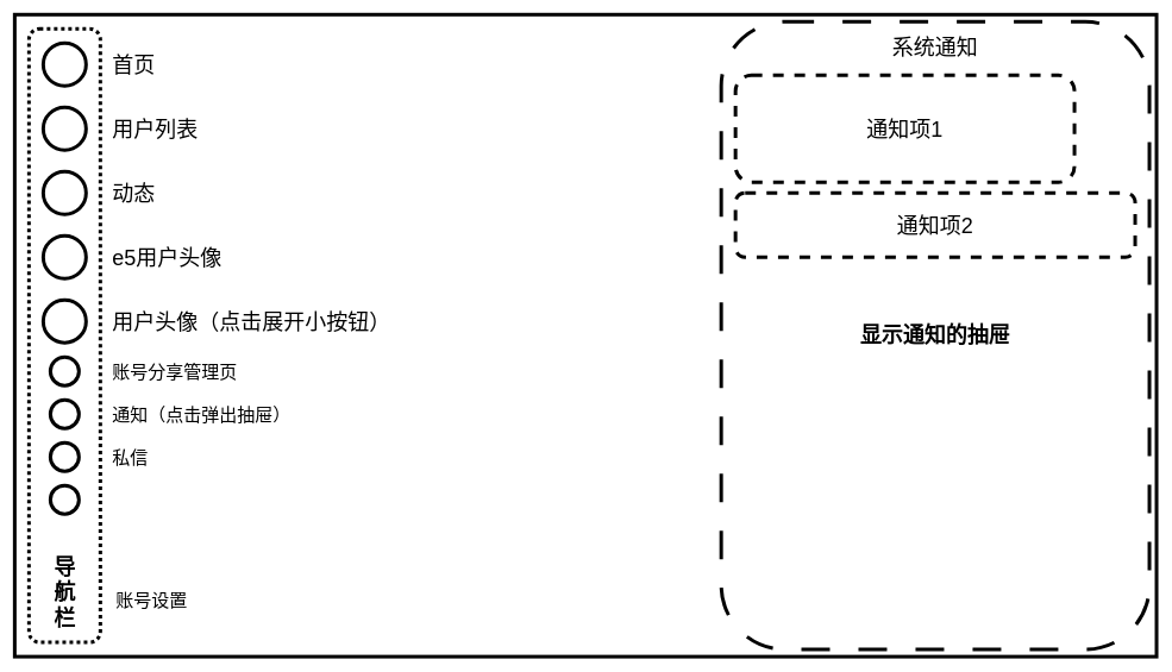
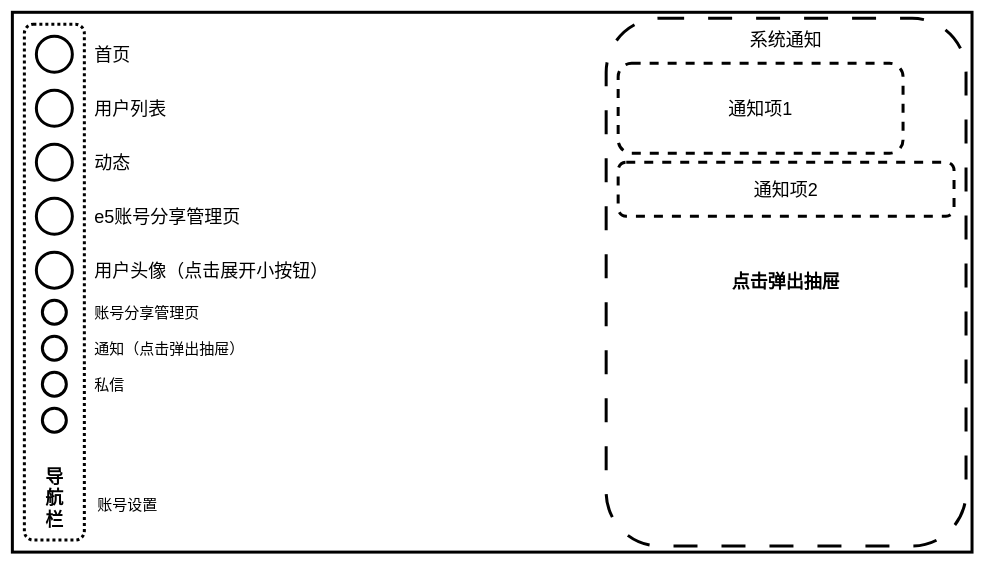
  <mxCell id="0" />
  <mxCell id="1" parent="0" />
  <mxCell id="2" value="" style="rounded=0;whiteSpace=wrap;html=1;strokeColor=default;strokeWidth=5;fontFamily=Helvetica;fontSize=12;fontColor=default;fillColor=default;align=left;" parent="1" vertex="1"><mxGeometry x="20" y="20" width="1600" height="900" as="geometry" /></mxCell>
  <mxCell id="3" value="" style="rounded=1;whiteSpace=wrap;html=1;strokeColor=default;strokeWidth=5;fontFamily=Helvetica;fontSize=12;fontColor=default;fillColor=default;dashed=1;dashPattern=1 1;" parent="1" vertex="1"><mxGeometry x="40" y="40" width="100" height="860" as="geometry" /></mxCell>
  <mxCell id="4" value="&lt;font style=&quot;font-size: 30px;&quot;&gt;导&lt;br&gt;航&lt;br&gt;栏&lt;/font&gt;" style="text;strokeColor=none;fillColor=none;html=1;fontSize=12;fontStyle=1;verticalAlign=middle;align=center;fontFamily=Helvetica;fontColor=default;" parent="1" vertex="1"><mxGeometry x="65" y="770" width="50" height="120" as="geometry" /></mxCell>
  <mxCell id="5" value="" style="ellipse;whiteSpace=wrap;html=1;aspect=fixed;rounded=1;strokeColor=default;strokeWidth=5;fontFamily=Helvetica;fontSize=30;fontColor=default;fillColor=default;" parent="1" vertex="1"><mxGeometry x="60" y="60" width="60" height="60" as="geometry" /></mxCell>
  <mxCell id="6" value="" style="ellipse;whiteSpace=wrap;html=1;aspect=fixed;rounded=1;strokeColor=default;strokeWidth=5;fontFamily=Helvetica;fontSize=30;fontColor=default;fillColor=default;" parent="1" vertex="1"><mxGeometry x="60" y="150" width="60" height="60" as="geometry" /></mxCell>
  <mxCell id="7" value="" style="ellipse;whiteSpace=wrap;html=1;aspect=fixed;rounded=1;strokeColor=default;strokeWidth=5;fontFamily=Helvetica;fontSize=30;fontColor=default;fillColor=default;" parent="1" vertex="1"><mxGeometry x="60" y="240" width="60" height="60" as="geometry" /></mxCell>
  <mxCell id="8" value="" style="ellipse;whiteSpace=wrap;html=1;aspect=fixed;rounded=1;strokeColor=default;strokeWidth=5;fontFamily=Helvetica;fontSize=30;fontColor=default;fillColor=default;" parent="1" vertex="1"><mxGeometry x="60" y="330" width="60" height="60" as="geometry" /></mxCell>
  <mxCell id="9" value="&lt;font style=&quot;font-size: 30px;&quot;&gt;用户列表&lt;/font&gt;" style="text;html=1;strokeColor=none;fillColor=none;align=left;verticalAlign=middle;whiteSpace=wrap;rounded=0;" vertex="1" parent="1"><mxGeometry x="155" y="165" width="150" height="30" as="geometry" /></mxCell>
  <mxCell id="10" value="&lt;font style=&quot;font-size: 30px;&quot;&gt;动态&lt;/font&gt;" style="text;html=1;strokeColor=none;fillColor=none;align=left;verticalAlign=middle;whiteSpace=wrap;rounded=0;" vertex="1" parent="1"><mxGeometry x="155" y="255" width="120" height="30" as="geometry" /></mxCell>
  <mxCell id="11" value="&lt;font style=&quot;font-size: 30px;&quot;&gt;首页&lt;/font&gt;" style="text;html=1;strokeColor=none;fillColor=none;align=left;verticalAlign=middle;whiteSpace=wrap;rounded=0;" vertex="1" parent="1"><mxGeometry x="155" y="75" width="150" height="30" as="geometry" /></mxCell>
- <mxCell id="12" value="&lt;span style=&quot;font-size: 30px;&quot;&gt;e5用户头像&lt;/span&gt;" style="text;html=1;strokeColor=none;fillColor=none;align=left;verticalAlign=middle;whiteSpace=wrap;rounded=0;" vertex="1" parent="1"><mxGeometry x="155" y="345" width="275" height="30" as="geometry" /></mxCell>
+ <mxCell id="12" value="&lt;span style=&quot;font-size: 30px;&quot;&gt;e5账号分享管理页&lt;/span&gt;" style="text;html=1;strokeColor=none;fillColor=none;align=left;verticalAlign=middle;whiteSpace=wrap;rounded=0;" vertex="1" parent="1"><mxGeometry x="155" y="345" width="275" height="30" as="geometry" /></mxCell>
  <mxCell id="13" value="" style="ellipse;whiteSpace=wrap;html=1;aspect=fixed;rounded=1;strokeColor=default;strokeWidth=5;fontFamily=Helvetica;fontSize=30;fontColor=default;fillColor=default;" vertex="1" parent="1"><mxGeometry x="60" y="420" width="60" height="60" as="geometry" /></mxCell>
  <mxCell id="14" value="&lt;font style=&quot;font-size: 30px;&quot;&gt;用户头像（点击展开小按钮）&lt;/font&gt;" style="text;html=1;strokeColor=none;fillColor=none;align=left;verticalAlign=middle;whiteSpace=wrap;rounded=0;" vertex="1" parent="1"><mxGeometry x="155" y="435" width="415" height="30" as="geometry" /></mxCell>
  <mxCell id="15" value="" style="ellipse;whiteSpace=wrap;html=1;aspect=fixed;rounded=1;strokeColor=default;strokeWidth=5;fontFamily=Helvetica;fontSize=30;fontColor=default;fillColor=default;" vertex="1" parent="1"><mxGeometry x="70" y="500" width="40" height="40" as="geometry" /></mxCell>
  <mxCell id="16" value="&lt;span style=&quot;font-size: 25px;&quot;&gt;账号分享管理页&lt;/span&gt;" style="text;html=1;strokeColor=none;fillColor=none;align=left;verticalAlign=middle;whiteSpace=wrap;rounded=0;" vertex="1" parent="1"><mxGeometry x="155" y="505" width="435" height="30" as="geometry" /></mxCell>
  <mxCell id="17" value="" style="ellipse;whiteSpace=wrap;html=1;aspect=fixed;rounded=1;strokeColor=default;strokeWidth=5;fontFamily=Helvetica;fontSize=30;fontColor=default;fillColor=default;" vertex="1" parent="1"><mxGeometry x="70" y="560" width="40" height="40" as="geometry" /></mxCell>
  <mxCell id="18" value="&lt;span style=&quot;font-size: 25px;&quot;&gt;通知（点击弹出抽屉）&lt;/span&gt;" style="text;html=1;strokeColor=none;fillColor=none;align=left;verticalAlign=middle;whiteSpace=wrap;rounded=0;" vertex="1" parent="1"><mxGeometry x="155" y="565" width="435" height="30" as="geometry" /></mxCell>
  <mxCell id="19" value="" style="ellipse;whiteSpace=wrap;html=1;aspect=fixed;rounded=1;strokeColor=default;strokeWidth=5;fontFamily=Helvetica;fontSize=30;fontColor=default;fillColor=default;" vertex="1" parent="1"><mxGeometry x="70" y="620" width="40" height="40" as="geometry" /></mxCell>
  <mxCell id="20" value="&lt;span style=&quot;font-size: 25px;&quot;&gt;私信&lt;/span&gt;" style="text;html=1;strokeColor=none;fillColor=none;align=left;verticalAlign=middle;whiteSpace=wrap;rounded=0;" vertex="1" parent="1"><mxGeometry x="155" y="625" width="435" height="30" as="geometry" /></mxCell>
- <mxCell id="21" value="&lt;font style=&quot;font-size: 30px;&quot;&gt;&lt;b&gt;显示通知的抽屉&lt;/b&gt;&lt;/font&gt;" style="rounded=1;whiteSpace=wrap;html=1;strokeColor=default;strokeWidth=5;fontFamily=Helvetica;fontSize=12;fontColor=default;fillColor=default;dashed=1;dashPattern=8 8;" vertex="1" parent="1"><mxGeometry x="1010" y="30" width="600" height="880" as="geometry" /></mxCell>
+ <mxCell id="21" value="&lt;font style=&quot;font-size: 30px;&quot;&gt;&lt;b&gt;点击弹出抽屉&lt;/b&gt;&lt;/font&gt;" style="rounded=1;whiteSpace=wrap;html=1;strokeColor=default;strokeWidth=5;fontFamily=Helvetica;fontSize=12;fontColor=default;fillColor=default;dashed=1;dashPattern=8 8;" vertex="1" parent="1"><mxGeometry x="1010" y="30" width="600" height="880" as="geometry" /></mxCell>
  <mxCell id="22" value="" style="ellipse;whiteSpace=wrap;html=1;aspect=fixed;rounded=1;strokeColor=default;strokeWidth=5;fontFamily=Helvetica;fontSize=30;fontColor=default;fillColor=default;" vertex="1" parent="1"><mxGeometry x="70" y="680" width="40" height="40" as="geometry" /></mxCell>
  <mxCell id="23" value="&lt;span style=&quot;font-size: 25px;&quot;&gt;账号设置&lt;/span&gt;" style="text;html=1;strokeColor=none;fillColor=none;align=left;verticalAlign=middle;whiteSpace=wrap;rounded=0;" vertex="1" parent="1"><mxGeometry x="160" y="825" width="435" height="30" as="geometry" /></mxCell>
  <mxCell id="24" value="通知项1" style="rounded=1;whiteSpace=wrap;html=1;dashed=1;fontSize=30;strokeWidth=5;" vertex="1" parent="1"><mxGeometry x="1030" y="105" width="475" height="150" as="geometry" /></mxCell>
  <mxCell id="25" value="系统通知" style="text;html=1;strokeColor=none;fillColor=none;align=center;verticalAlign=middle;whiteSpace=wrap;rounded=0;fontSize=30;" vertex="1" parent="1"><mxGeometry x="1210" y="51" width="200" height="30" as="geometry" /></mxCell>
  <mxCell id="26" value="通知项2" style="rounded=1;whiteSpace=wrap;html=1;dashed=1;fontSize=30;strokeWidth=5;" vertex="1" parent="1"><mxGeometry x="1030" y="270" width="560" height="90" as="geometry" /></mxCell>
